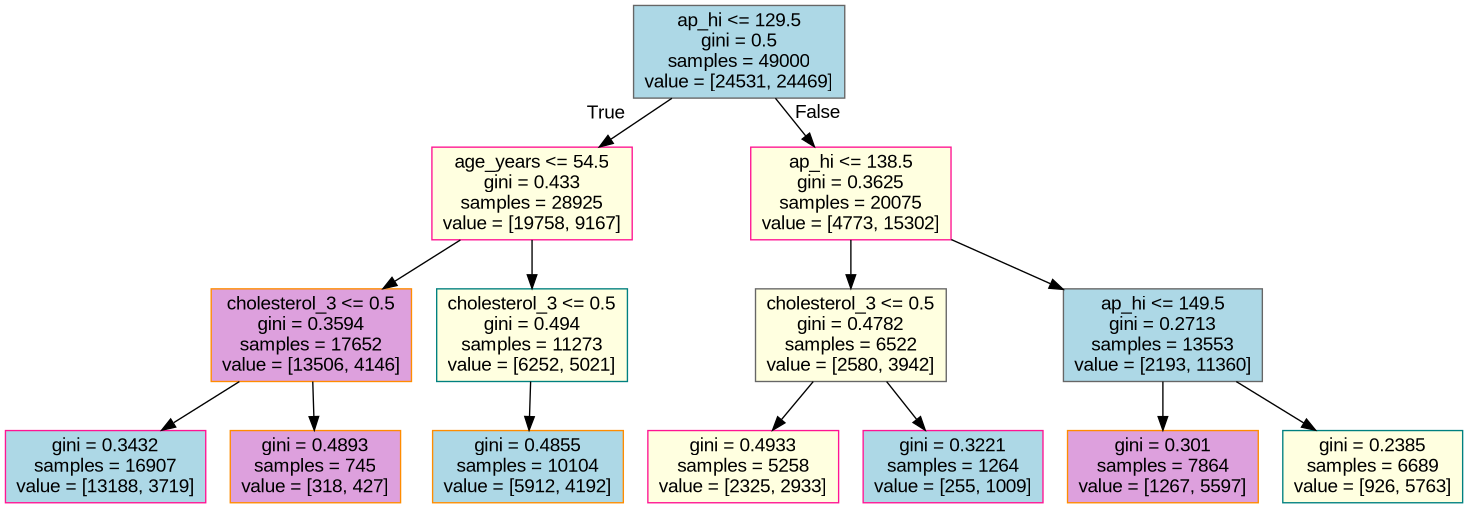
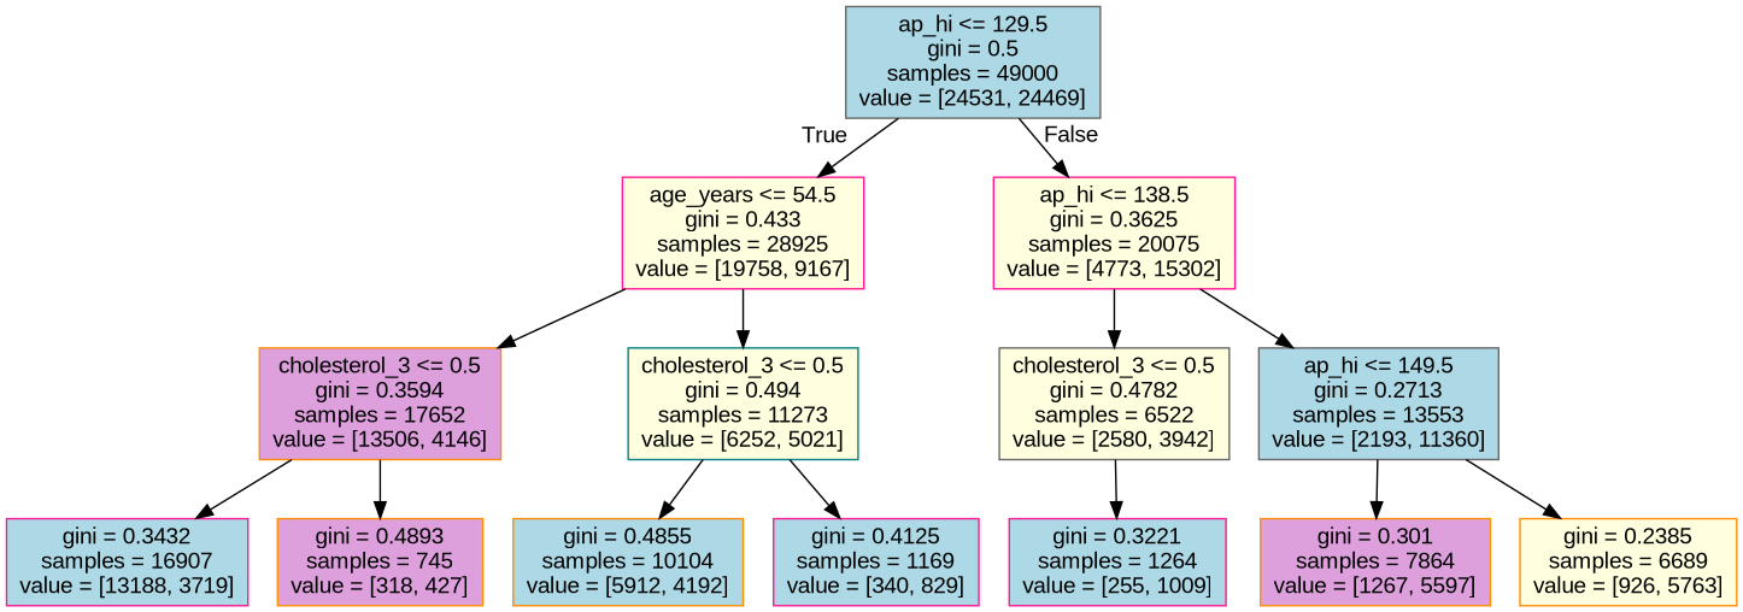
  digraph {
    fontname="Liberation Sans"
    node [color=deeppink fillcolor=lightblue fontname="Liberation Sans" shape=box style=filled]
    edge [fontname="Liberation Sans"]
    n1 [color=gray40 label="ap_hi <= 129.5\ngini = 0.5\nsamples = 49000\nvalue = [24531, 24469]"]
    n2 [fillcolor=lightyellow label="age_years <= 54.5\ngini = 0.433\nsamples = 28925\nvalue = [19758, 9167]"]
    n3 [fillcolor=lightyellow label="ap_hi <= 138.5\ngini = 0.3625\nsamples = 20075\nvalue = [4773, 15302]"]
    n4 [color=darkorange fillcolor=plum label="cholesterol_3 <= 0.5\ngini = 0.3594\nsamples = 17652\nvalue = [13506, 4146]"]
    n5 [color=teal fillcolor=lightyellow label="cholesterol_3 <= 0.5\ngini = 0.494\nsamples = 11273\nvalue = [6252, 5021]"]
    n6 [color=gray40 fillcolor=lightyellow label="cholesterol_3 <= 0.5\ngini = 0.4782\nsamples = 6522\nvalue = [2580, 3942]"]
    n7 [color=gray40 label="ap_hi <= 149.5\ngini = 0.2713\nsamples = 13553\nvalue = [2193, 11360]"]
    n8 [label="gini = 0.3432\nsamples = 16907\nvalue = [13188, 3719]"]
    n9 [color=darkorange fillcolor=plum label="gini = 0.4893\nsamples = 745\nvalue = [318, 427]"]
    n10 [color=darkorange label="gini = 0.4855\nsamples = 10104\nvalue = [5912, 4192]"]
-   n12 [fillcolor=lightyellow label="gini = 0.4933\nsamples = 5258\nvalue = [2325, 2933]"]
+   n11 [label="gini = 0.4125\nsamples = 1169\nvalue = [340, 829]"]
    n13 [label="gini = 0.3221\nsamples = 1264\nvalue = [255, 1009]"]
    n14 [color=darkorange fillcolor=plum label="gini = 0.301\nsamples = 7864\nvalue = [1267, 5597]"]
-   n15 [color=teal fillcolor=lightyellow label="gini = 0.2385\nsamples = 6689\nvalue = [926, 5763]"]
+   n15 [color=darkorange fillcolor=lightyellow label="gini = 0.2385\nsamples = 6689\nvalue = [926, 5763]"]
    n1 -> n2 [headlabel=True labelangle=45 labeldistance=2.5]
    n1 -> n3 [headlabel=False labelangle=-45 labeldistance=2.5]
    n2 -> n4
    n2 -> n5
    n3 -> n6
    n3 -> n7
    n4 -> n8
    n4 -> n9
    n5 -> n10
-   n6 -> n12
+   n5 -> n11
    n6 -> n13
    n7 -> n14
    n7 -> n15
  }
